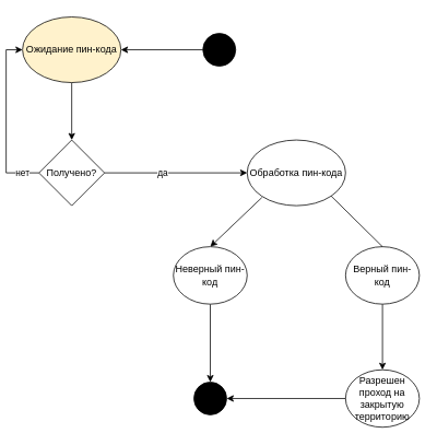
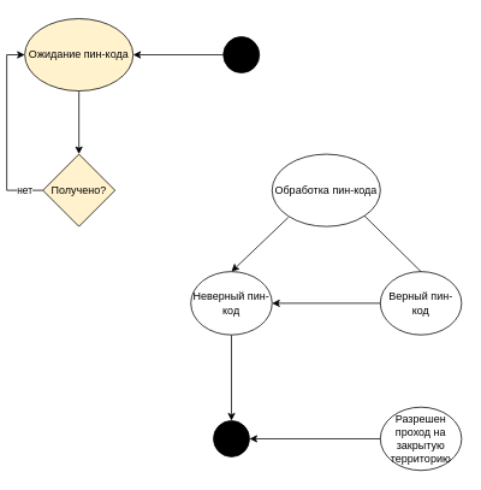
  <mxCell id="0" />
  <mxCell id="1" parent="0" />
  <mxCell id="2" style="edgeStyle=orthogonalEdgeStyle;rounded=0;orthogonalLoop=1;jettySize=auto;html=1;entryX=0.5;entryY=0;entryDx=0;entryDy=0;" parent="1" source="3" target="10" edge="1"><mxGeometry relative="1" as="geometry" /></mxCell>
  <mxCell id="3" value="Ожидание пин-кода" style="ellipse;whiteSpace=wrap;html=1;fillColor=#fff2cc;" parent="1" vertex="1"><mxGeometry x="20" y="20" width="120" height="80" as="geometry" /></mxCell>
  <mxCell id="4" style="edgeStyle=orthogonalEdgeStyle;rounded=0;orthogonalLoop=1;jettySize=auto;html=1;exitX=0;exitY=0.5;exitDx=0;exitDy=0;entryX=1;entryY=0.5;entryDx=0;entryDy=0;" parent="1" source="5" target="3" edge="1"><mxGeometry relative="1" as="geometry" /></mxCell>
  <mxCell id="5" value="" style="ellipse;whiteSpace=wrap;html=1;aspect=fixed;fillColor=#000000;" parent="1" vertex="1"><mxGeometry x="240" y="40" width="40" height="40" as="geometry" /></mxCell>
  <mxCell id="6" style="edgeStyle=orthogonalEdgeStyle;rounded=0;orthogonalLoop=1;jettySize=auto;html=1;exitX=0;exitY=0.5;exitDx=0;exitDy=0;entryX=0;entryY=0.5;entryDx=0;entryDy=0;" parent="1" source="10" target="3" edge="1"><mxGeometry relative="1" as="geometry" /></mxCell>
  <mxCell id="7" value="нет" style="edgeLabel;html=1;align=center;verticalAlign=middle;resizable=0;points=[];" parent="6" vertex="1" connectable="0"><mxGeometry x="-0.802" relative="1" as="geometry"><mxPoint as="offset" /></mxGeometry></mxCell>
- <mxCell id="8" style="edgeStyle=orthogonalEdgeStyle;rounded=0;orthogonalLoop=1;jettySize=auto;html=1;" parent="1" source="10" target="11" edge="1"><mxGeometry relative="1" as="geometry" /></mxCell>
- <mxCell id="9" value="да" style="edgeLabel;html=1;align=center;verticalAlign=middle;resizable=0;points=[];" parent="8" vertex="1" connectable="0"><mxGeometry x="-0.575" y="-1" relative="1" as="geometry"><mxPoint x="33" y="-1" as="offset" /></mxGeometry></mxCell>
- <mxCell id="10" value="Получено?" style="rhombus;whiteSpace=wrap;html=1;" parent="1" vertex="1"><mxGeometry x="40" y="170" width="80" height="80" as="geometry" /></mxCell>
+ <mxCell id="10" value="Получено?" style="rhombus;whiteSpace=wrap;html=1;fillColor=#fff2cc;" parent="1" vertex="1"><mxGeometry x="40" y="170" width="80" height="80" as="geometry" /></mxCell>
  <mxCell id="11" value="Обработка пин-кода" style="ellipse;whiteSpace=wrap;html=1;" parent="1" vertex="1"><mxGeometry x="294" y="170" width="120" height="80" as="geometry" /></mxCell>
  <mxCell id="12" style="edgeStyle=orthogonalEdgeStyle;rounded=0;orthogonalLoop=1;jettySize=auto;html=1;entryX=0.5;entryY=0;entryDx=0;entryDy=0;" parent="1" source="13" target="19" edge="1"><mxGeometry relative="1" as="geometry" /></mxCell>
  <mxCell id="13" value="Неверный пин-код" style="ellipse;whiteSpace=wrap;html=1;" parent="1" vertex="1"><mxGeometry x="204" y="300" width="90" height="70" as="geometry" /></mxCell>
- <mxCell id="14" style="edgeStyle=orthogonalEdgeStyle;rounded=0;orthogonalLoop=1;jettySize=auto;html=1;" parent="1" source="15" target="16" edge="1"><mxGeometry relative="1" as="geometry" /></mxCell>
+ <mxCell id="14" style="edgeStyle=orthogonalEdgeStyle;rounded=0;orthogonalLoop=1;jettySize=auto;html=1;" parent="1" source="15" target="13" edge="1"><mxGeometry relative="1" as="geometry" /></mxCell>
  <mxCell id="15" value="Верный пин-код" style="ellipse;whiteSpace=wrap;html=1;" parent="1" vertex="1"><mxGeometry x="414" y="300" width="90" height="70" as="geometry" /></mxCell>
  <mxCell id="16" value="Разрешен проход на закрытую территорию" style="ellipse;whiteSpace=wrap;html=1;" parent="1" vertex="1"><mxGeometry x="414" y="450" width="90" height="70" as="geometry" /></mxCell>
  <mxCell id="17" value="" style="endArrow=classic;html=1;rounded=0;entryX=0.5;entryY=0;entryDx=0;entryDy=0;" parent="1" target="13" edge="1"><mxGeometry width="50" height="50" relative="1" as="geometry"><mxPoint x="312" y="240" as="sourcePoint" /><mxPoint x="313" y="329" as="targetPoint" /></mxGeometry></mxCell>
  <mxCell id="18" value="" style="endArrow=none;html=1;rounded=0;exitX=1;exitY=1;exitDx=0;exitDy=0;entryX=0.5;entryY=0;entryDx=0;entryDy=0;" parent="1" source="11" target="15" edge="1"><mxGeometry width="50" height="50" relative="1" as="geometry"><mxPoint x="420" y="360" as="sourcePoint" /><mxPoint x="470" y="310" as="targetPoint" /></mxGeometry></mxCell>
  <mxCell id="19" value="" style="ellipse;whiteSpace=wrap;html=1;aspect=fixed;fillColor=#000000;" parent="1" vertex="1"><mxGeometry x="229" y="465" width="40" height="40" as="geometry" /></mxCell>
  <mxCell id="20" value="" style="endArrow=classic;html=1;rounded=0;" parent="1" source="16" target="19" edge="1"><mxGeometry width="50" height="50" relative="1" as="geometry"><mxPoint x="80" y="530" as="sourcePoint" /><mxPoint x="130" y="480" as="targetPoint" /></mxGeometry></mxCell>
